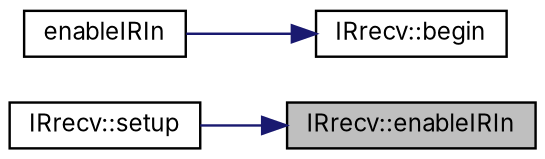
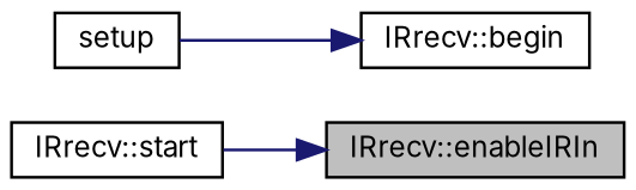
  digraph {
    fontname=Inter
    rankdir=RL
    node [color=black fillcolor=white fontname=Inter fontsize=10 shape=record style=filled]
    edge [color=midnightblue dir=back fontname=Inter fontsize=10 labelfontname=Helvetica labelfontsize=10 style=solid]
    n1 [fillcolor=grey75 fontcolor=black height=0.2 label="IRrecv::enableIRIn" width=0.4]
-   n2 [height=0.2 label="IRrecv::setup" width=0.4]
+   n2 [height=0.2 label="IRrecv::start" width=0.4]
    n3 [height=0.2 label="IRrecv::begin" width=0.4]
-   n4 [height=0.2 label=enableIRIn width=0.4]
+   n4 [height=0.2 label=setup width=0.4]
    n1 -> n2
    n3 -> n4
  }
